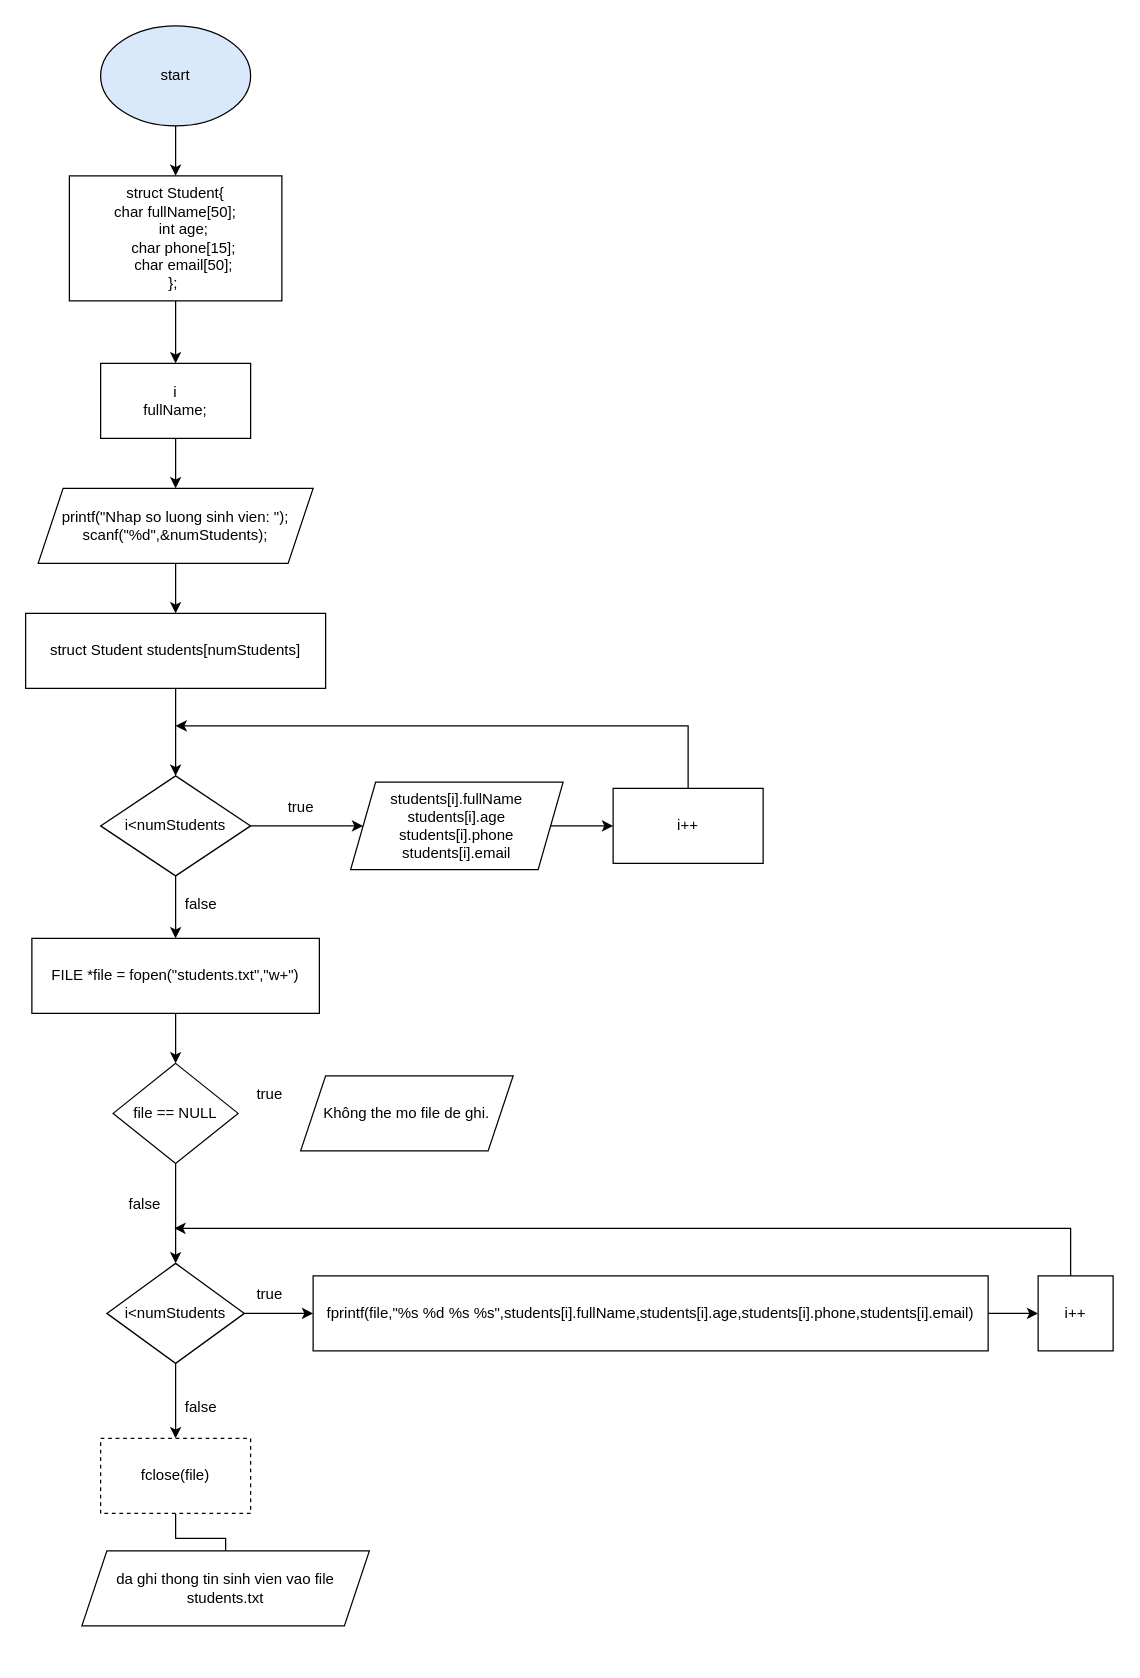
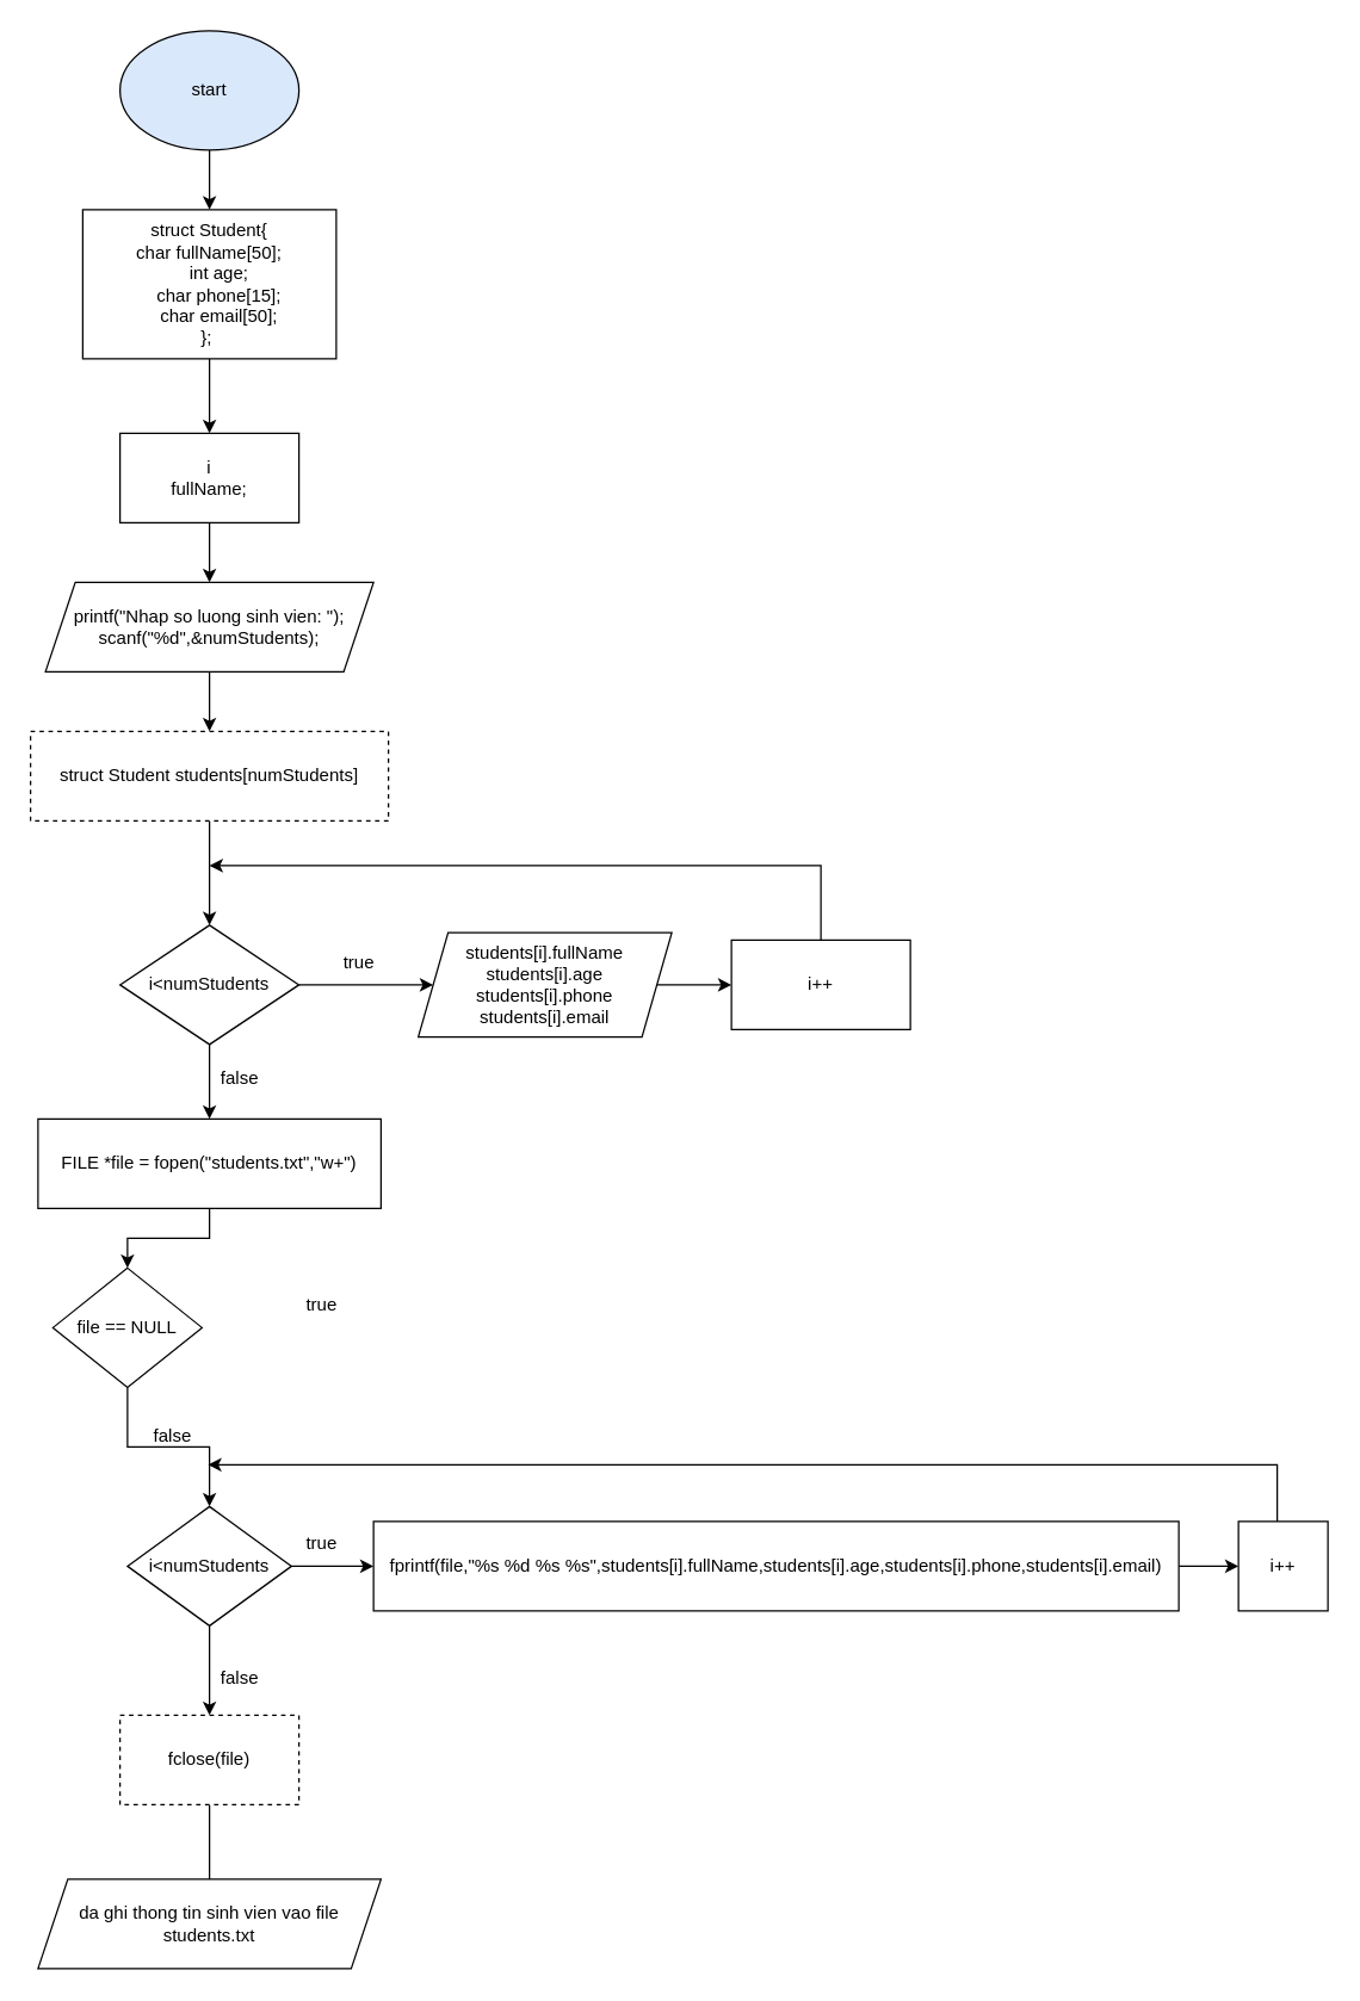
  <mxCell id="0" />
  <mxCell id="1" parent="0" />
  <mxCell id="2" value="" style="edgeStyle=orthogonalEdgeStyle;rounded=0;orthogonalLoop=1;jettySize=auto;html=1;" edge="1" parent="1" source="3" target="5"><mxGeometry relative="1" as="geometry" /></mxCell>
  <mxCell id="3" value="start" style="ellipse;whiteSpace=wrap;html=1;fillColor=#dae8fc;" parent="1" vertex="1"><mxGeometry x="80" y="20" width="120" height="80" as="geometry" /></mxCell>
  <mxCell id="4" value="" style="edgeStyle=orthogonalEdgeStyle;rounded=0;orthogonalLoop=1;jettySize=auto;html=1;" edge="1" parent="1" source="5" target="9"><mxGeometry relative="1" as="geometry" /></mxCell>
  <mxCell id="5" value="&lt;div&gt;struct Student{&lt;/div&gt;&lt;div&gt;char fullName[50];&lt;span style=&quot;&quot;&gt;&lt;/span&gt;&lt;/div&gt;&lt;div&gt;&lt;span style=&quot;&quot;&gt;&lt;span style=&quot;&quot;&gt;&lt;span style=&quot;white-space: pre;&quot;&gt;&amp;nbsp;&amp;nbsp;&amp;nbsp;&amp;nbsp;&lt;/span&gt;&lt;/span&gt;int age;&lt;/span&gt;&lt;/div&gt;&lt;div&gt;&lt;span style=&quot;&quot;&gt;&lt;span style=&quot;&quot;&gt;&lt;span style=&quot;white-space: pre;&quot;&gt;&amp;nbsp;&amp;nbsp;&amp;nbsp;&amp;nbsp;&lt;/span&gt;&lt;/span&gt;char phone[15];&lt;/span&gt;&lt;/div&gt;&lt;div&gt;&lt;span style=&quot;&quot;&gt;&lt;span style=&quot;&quot;&gt;&lt;span style=&quot;white-space: pre;&quot;&gt;&amp;nbsp;&amp;nbsp;&amp;nbsp;&amp;nbsp;&lt;/span&gt;&lt;/span&gt;char email[50];&lt;/span&gt;&lt;/div&gt;&lt;div&gt;};&amp;nbsp;&lt;/div&gt;" style="rounded=0;whiteSpace=wrap;html=1;" vertex="1" parent="1"><mxGeometry x="55" y="140" width="170" height="100" as="geometry" /></mxCell>
  <mxCell id="6" value="" style="edgeStyle=orthogonalEdgeStyle;rounded=0;orthogonalLoop=1;jettySize=auto;html=1;" edge="1" parent="1" source="7" target="11"><mxGeometry relative="1" as="geometry" /></mxCell>
  <mxCell id="7" value="&lt;div&gt;printf(&quot;Nhap so luong sinh vien: &quot;);&lt;/div&gt;&lt;div&gt;scanf(&quot;%d&quot;,&amp;amp;numStudents);&lt;span style=&quot;&quot;&gt;&lt;/span&gt;&lt;/div&gt;" style="shape=parallelogram;perimeter=parallelogramPerimeter;whiteSpace=wrap;html=1;fixedSize=1;" vertex="1" parent="1"><mxGeometry x="30" y="390" width="220" height="60" as="geometry" /></mxCell>
  <mxCell id="8" value="" style="edgeStyle=orthogonalEdgeStyle;rounded=0;orthogonalLoop=1;jettySize=auto;html=1;" edge="1" parent="1" source="9" target="7"><mxGeometry relative="1" as="geometry" /></mxCell>
  <mxCell id="9" value="&lt;div&gt;i&lt;/div&gt;&lt;div&gt;fullName;&lt;span style=&quot;&quot;&gt;&lt;/span&gt;&lt;/div&gt;" style="rounded=0;whiteSpace=wrap;html=1;" vertex="1" parent="1"><mxGeometry x="80" y="290" width="120" height="60" as="geometry" /></mxCell>
  <mxCell id="10" value="" style="edgeStyle=orthogonalEdgeStyle;rounded=0;orthogonalLoop=1;jettySize=auto;html=1;" edge="1" parent="1" source="11" target="14"><mxGeometry relative="1" as="geometry" /></mxCell>
- <mxCell id="11" value="struct Student students[numStudents]" style="rounded=0;whiteSpace=wrap;html=1;" vertex="1" parent="1"><mxGeometry x="20" y="490" width="240" height="60" as="geometry" /></mxCell>
+ <mxCell id="11" value="struct Student students[numStudents]" style="rounded=0;whiteSpace=wrap;html=1;dashed=1;" vertex="1" parent="1"><mxGeometry x="20" y="490" width="240" height="60" as="geometry" /></mxCell>
  <mxCell id="12" value="" style="edgeStyle=orthogonalEdgeStyle;rounded=0;orthogonalLoop=1;jettySize=auto;html=1;" edge="1" parent="1" source="14" target="16"><mxGeometry relative="1" as="geometry" /></mxCell>
  <mxCell id="13" value="" style="edgeStyle=orthogonalEdgeStyle;rounded=0;orthogonalLoop=1;jettySize=auto;html=1;" edge="1" parent="1" source="14" target="19"><mxGeometry relative="1" as="geometry" /></mxCell>
  <mxCell id="14" value="i&amp;lt;numStudents" style="rhombus;whiteSpace=wrap;html=1;" vertex="1" parent="1"><mxGeometry x="80" y="620" width="120" height="80" as="geometry" /></mxCell>
  <mxCell id="15" value="" style="edgeStyle=orthogonalEdgeStyle;rounded=0;orthogonalLoop=1;jettySize=auto;html=1;" edge="1" parent="1" source="16" target="21"><mxGeometry relative="1" as="geometry" /></mxCell>
  <mxCell id="16" value="students[i].fullName&lt;br&gt;students[i].age&lt;br&gt;students[i].phone&lt;br&gt;students[i].email" style="shape=parallelogram;perimeter=parallelogramPerimeter;whiteSpace=wrap;html=1;fixedSize=1;" vertex="1" parent="1"><mxGeometry x="280" y="625" width="170" height="70" as="geometry" /></mxCell>
  <mxCell id="17" value="true" style="text;html=1;align=center;verticalAlign=middle;resizable=0;points=[];autosize=1;strokeColor=none;fillColor=none;" vertex="1" parent="1"><mxGeometry x="220" y="630" width="40" height="30" as="geometry" /></mxCell>
  <mxCell id="18" value="" style="edgeStyle=orthogonalEdgeStyle;rounded=0;orthogonalLoop=1;jettySize=auto;html=1;" edge="1" parent="1" source="19" target="24"><mxGeometry relative="1" as="geometry" /></mxCell>
  <mxCell id="19" value="FILE *file = fopen(&quot;students.txt&quot;,&quot;w+&quot;)" style="rounded=0;whiteSpace=wrap;html=1;" vertex="1" parent="1"><mxGeometry x="25" y="750" width="230" height="60" as="geometry" /></mxCell>
  <mxCell id="20" style="edgeStyle=orthogonalEdgeStyle;rounded=0;orthogonalLoop=1;jettySize=auto;html=1;" edge="1" parent="1" source="21"><mxGeometry relative="1" as="geometry"><mxPoint x="140" y="580" as="targetPoint" /><Array as="points"><mxPoint x="550" y="580" /><mxPoint x="550" y="580" /></Array></mxGeometry></mxCell>
  <mxCell id="21" value="i++" style="rounded=0;whiteSpace=wrap;html=1;" vertex="1" parent="1"><mxGeometry x="490" y="630" width="120" height="60" as="geometry" /></mxCell>
  <mxCell id="22" value="false" style="text;html=1;align=center;verticalAlign=middle;resizable=0;points=[];autosize=1;strokeColor=none;fillColor=none;" vertex="1" parent="1"><mxGeometry x="135" y="708" width="50" height="30" as="geometry" /></mxCell>
  <mxCell id="23" value="" style="edgeStyle=orthogonalEdgeStyle;rounded=0;orthogonalLoop=1;jettySize=auto;html=1;" edge="1" parent="1" source="24" target="28"><mxGeometry relative="1" as="geometry" /></mxCell>
- <mxCell id="24" value="file == NULL" style="rhombus;whiteSpace=wrap;html=1;" vertex="1" parent="1"><mxGeometry x="90" y="850" width="100" height="80" as="geometry" /></mxCell>
- <mxCell id="25" value="Không the mo file de ghi." style="shape=parallelogram;perimeter=parallelogramPerimeter;whiteSpace=wrap;html=1;fixedSize=1;" vertex="1" parent="1"><mxGeometry x="240" y="860" width="170" height="60" as="geometry" /></mxCell>
+ <mxCell id="24" value="file == NULL" style="rhombus;whiteSpace=wrap;html=1;" vertex="1" parent="1"><mxGeometry x="35" y="850" width="100" height="80" as="geometry" /></mxCell>
  <mxCell id="26" value="" style="edgeStyle=orthogonalEdgeStyle;rounded=0;orthogonalLoop=1;jettySize=auto;html=1;" edge="1" parent="1" source="28" target="30"><mxGeometry relative="1" as="geometry" /></mxCell>
  <mxCell id="27" value="" style="edgeStyle=orthogonalEdgeStyle;rounded=0;orthogonalLoop=1;jettySize=auto;html=1;" edge="1" parent="1" source="28" target="37"><mxGeometry relative="1" as="geometry" /></mxCell>
  <mxCell id="28" value="i&amp;lt;numStudents" style="rhombus;whiteSpace=wrap;html=1;" vertex="1" parent="1"><mxGeometry x="85" y="1010" width="110" height="80" as="geometry" /></mxCell>
  <mxCell id="29" value="" style="edgeStyle=orthogonalEdgeStyle;rounded=0;orthogonalLoop=1;jettySize=auto;html=1;" edge="1" parent="1" source="30" target="35"><mxGeometry relative="1" as="geometry" /></mxCell>
  <mxCell id="30" value="fprintf(file,&quot;%s %d %s %s&quot;,students[i].fullName,students[i].age,students[i].phone,students[i].email)" style="rounded=0;whiteSpace=wrap;html=1;" vertex="1" parent="1"><mxGeometry x="250" y="1020" width="540" height="60" as="geometry" /></mxCell>
  <mxCell id="31" value="true" style="text;html=1;align=center;verticalAlign=middle;resizable=0;points=[];autosize=1;strokeColor=none;fillColor=none;" vertex="1" parent="1"><mxGeometry x="195" y="860" width="40" height="30" as="geometry" /></mxCell>
  <mxCell id="32" value="false" style="text;html=1;align=center;verticalAlign=middle;resizable=0;points=[];autosize=1;strokeColor=none;fillColor=none;" vertex="1" parent="1"><mxGeometry x="90" y="948" width="50" height="30" as="geometry" /></mxCell>
  <mxCell id="33" value="true" style="text;html=1;align=center;verticalAlign=middle;resizable=0;points=[];autosize=1;strokeColor=none;fillColor=none;" vertex="1" parent="1"><mxGeometry x="195" y="1020" width="40" height="30" as="geometry" /></mxCell>
  <mxCell id="34" style="edgeStyle=orthogonalEdgeStyle;rounded=0;orthogonalLoop=1;jettySize=auto;html=1;entryX=1.06;entryY=1.133;entryDx=0;entryDy=0;entryPerimeter=0;" edge="1" parent="1"><mxGeometry relative="1" as="geometry"><mxPoint x="139" y="981.99" as="targetPoint" /><mxPoint x="856" y="1020" as="sourcePoint" /><Array as="points"><mxPoint x="856" y="982" /></Array></mxGeometry></mxCell>
  <mxCell id="35" value="i++" style="rounded=0;whiteSpace=wrap;html=1;" vertex="1" parent="1"><mxGeometry x="830" y="1020" width="60" height="60" as="geometry" /></mxCell>
  <mxCell id="36" value="" style="edgeStyle=orthogonalEdgeStyle;rounded=0;orthogonalLoop=1;jettySize=auto;html=1;endArrow=none;" edge="1" parent="1" source="37" target="39"><mxGeometry relative="1" as="geometry" /></mxCell>
  <mxCell id="37" value="fclose(file)" style="rounded=0;whiteSpace=wrap;html=1;dashed=1;" vertex="1" parent="1"><mxGeometry x="80" y="1150" width="120" height="60" as="geometry" /></mxCell>
  <mxCell id="38" value="false" style="text;html=1;align=center;verticalAlign=middle;resizable=0;points=[];autosize=1;strokeColor=none;fillColor=none;" vertex="1" parent="1"><mxGeometry x="135" y="1110" width="50" height="30" as="geometry" /></mxCell>
- <mxCell id="39" value="da ghi thong tin sinh vien vao file students.txt" style="shape=parallelogram;perimeter=parallelogramPerimeter;whiteSpace=wrap;html=1;fixedSize=1;" vertex="1" parent="1"><mxGeometry x="65" y="1240" width="230" height="60" as="geometry" /></mxCell>
+ <mxCell id="39" value="da ghi thong tin sinh vien vao file students.txt" style="shape=parallelogram;perimeter=parallelogramPerimeter;whiteSpace=wrap;html=1;fixedSize=1;" vertex="1" parent="1"><mxGeometry x="25" y="1260" width="230" height="60" as="geometry" /></mxCell>
